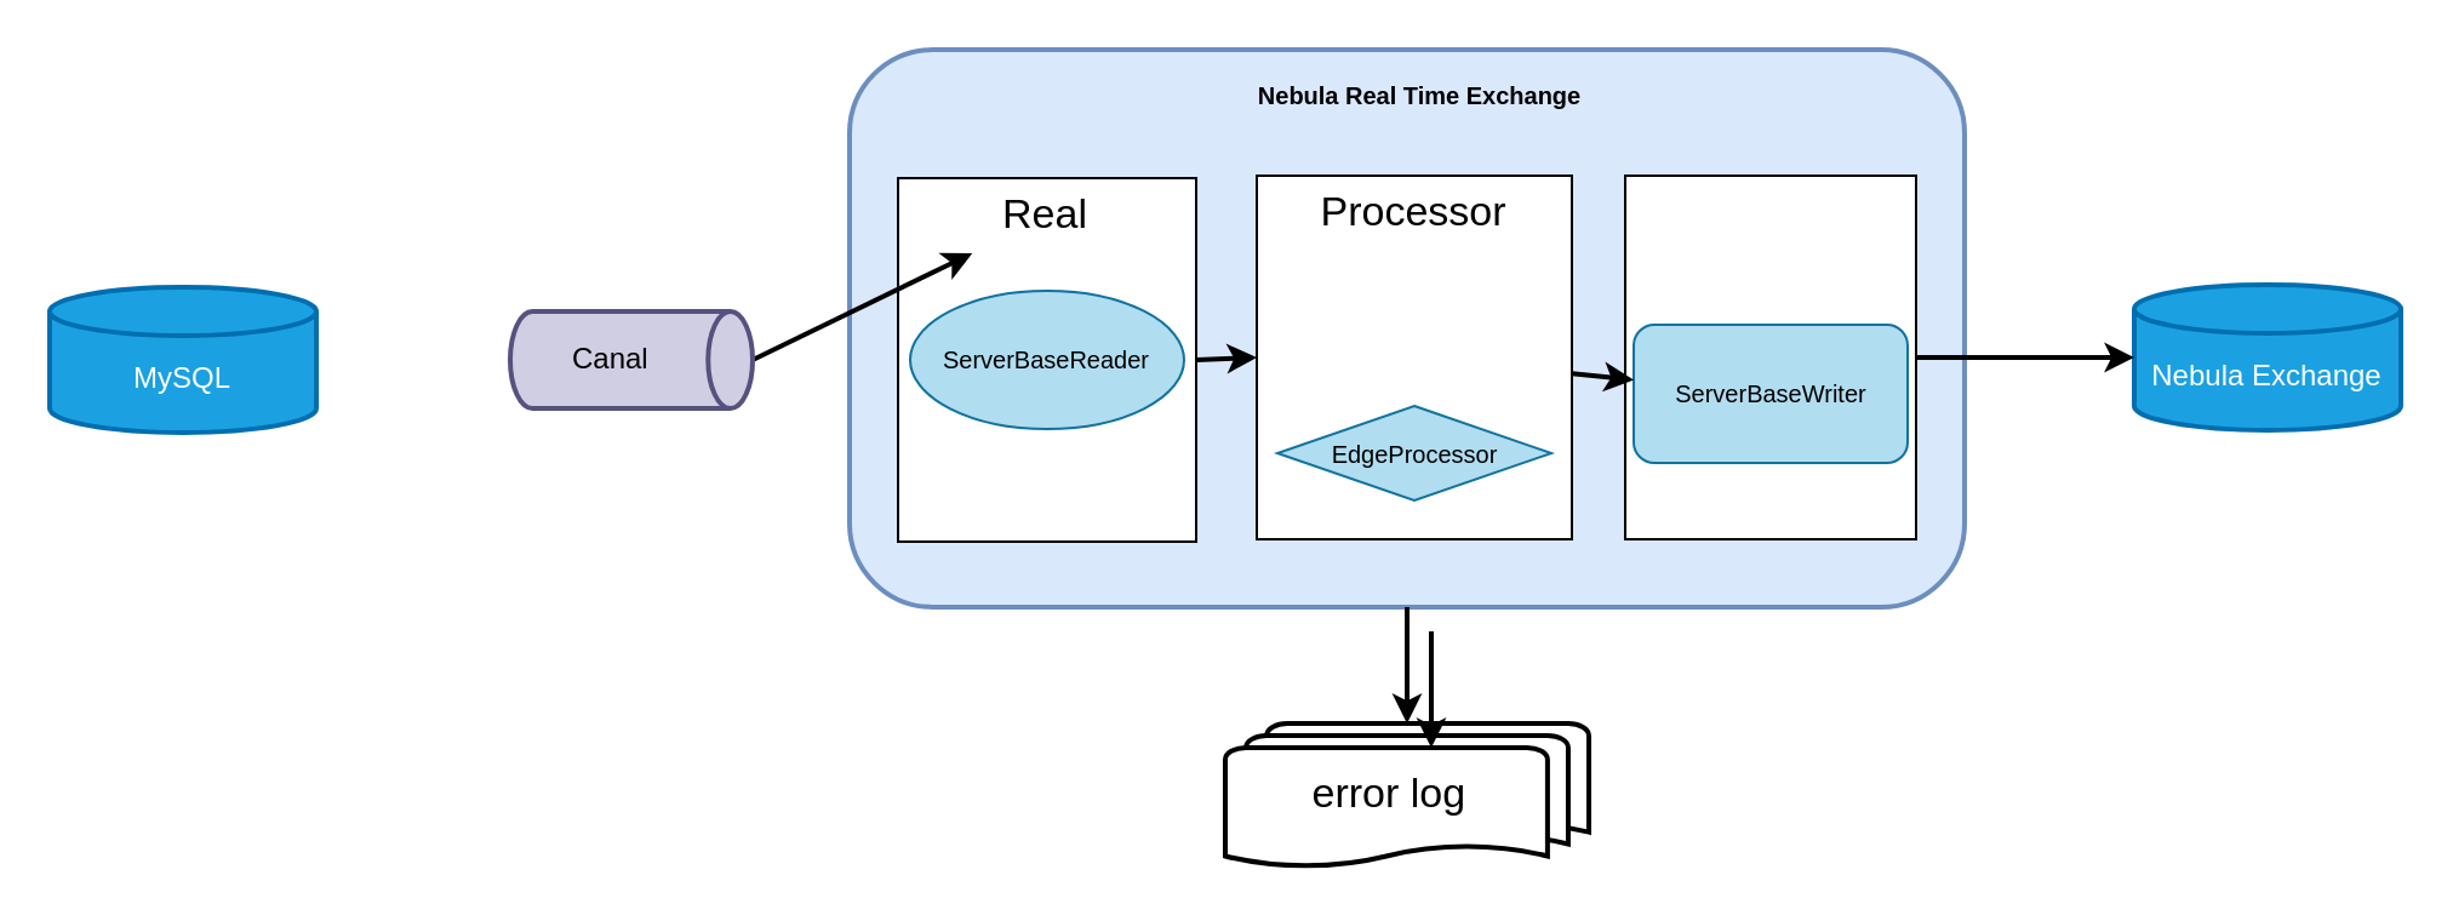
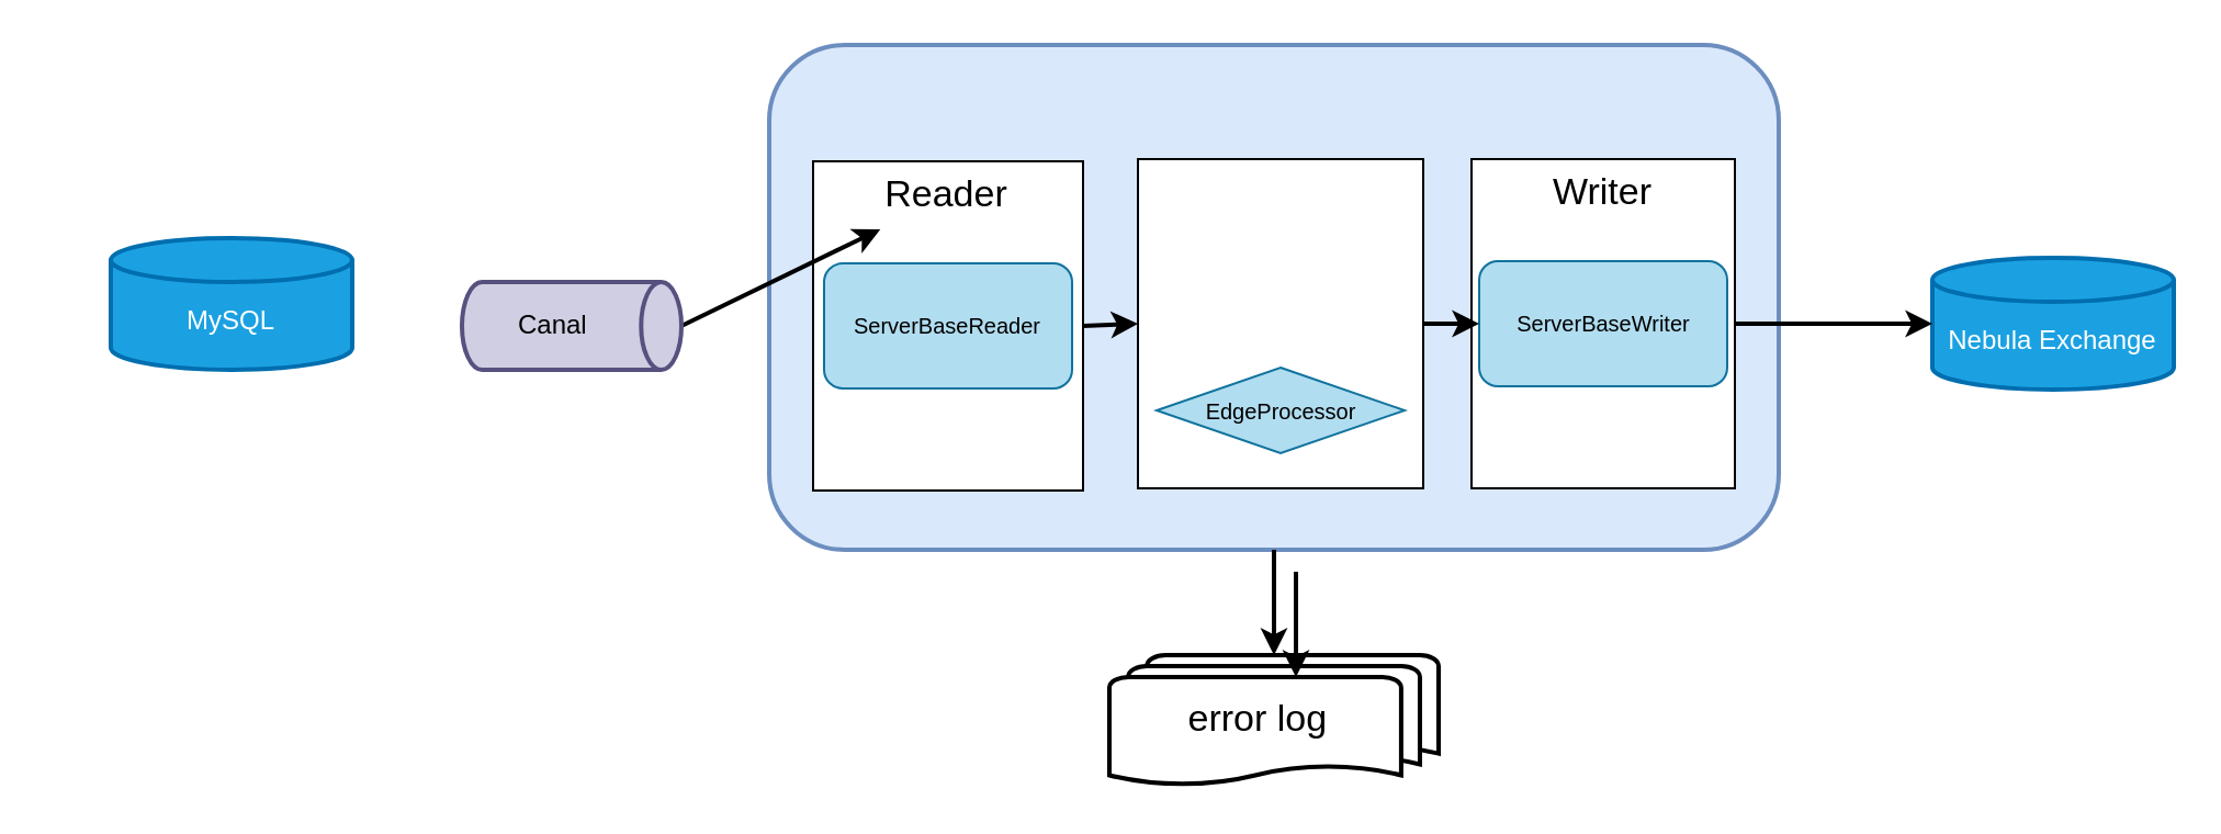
  <mxCell id="0" />
  <mxCell id="1" parent="0" />
  <mxCell id="2" value="" style="group" vertex="1" connectable="0" parent="1"><mxGeometry x="350" y="20" width="470" height="230" as="geometry" /></mxCell>
  <mxCell id="3" value="" style="rounded=1;whiteSpace=wrap;html=1;fillColor=#dae8fc;strokeWidth=2;strokeColor=#6c8ebf;" vertex="1" parent="2"><mxGeometry width="460" height="230" as="geometry" /></mxCell>
- <mxCell id="4" value="&lt;font style=&quot;font-size: 10px;&quot;&gt;Nebula Real Time Exchange&lt;/font&gt;" style="text;strokeColor=none;fillColor=none;html=1;fontSize=24;fontStyle=1;verticalAlign=middle;align=center;rounded=1;" vertex="1" parent="2"><mxGeometry x="125" width="220" height="30" as="geometry" /></mxCell>
  <mxCell id="5" value="" style="group" vertex="1" connectable="0" parent="2"><mxGeometry x="320" y="52" width="120" height="150" as="geometry" /></mxCell>
  <mxCell id="6" value="" style="group" vertex="1" connectable="0" parent="5"><mxGeometry width="120" height="150" as="geometry" /></mxCell>
  <mxCell id="7" value="" style="rounded=0;whiteSpace=wrap;html=1;fontSize=10;fillColor=#FFFFFF;" vertex="1" parent="6"><mxGeometry width="120" height="150" as="geometry" /></mxCell>
- <mxCell id="9" value="&lt;font style=&quot;font-size: 10px;&quot;&gt;ServerBaseWriter&lt;/font&gt;" style="rounded=1;whiteSpace=wrap;html=1;fontSize=10;strokeWidth=1;fillColor=#b1ddf0;strokeColor=#10739e;" vertex="1" parent="6"><mxGeometry x="3.5" y="61.5" width="113" height="57" as="geometry" /></mxCell>
+ <mxCell id="8" value="&lt;font style=&quot;font-size: 17px;&quot;&gt;Writer&lt;/font&gt;" style="rounded=0;whiteSpace=wrap;html=1;fontSize=10;fillColor=#FFFFFF;strokeWidth=0;strokeColor=none;" vertex="1" parent="6"><mxGeometry x="12" y="1" width="96" height="30" as="geometry" /></mxCell>
+ <mxCell id="9" value="&lt;font style=&quot;font-size: 10px;&quot;&gt;ServerBaseWriter&lt;/font&gt;" style="rounded=1;whiteSpace=wrap;html=1;fontSize=10;strokeWidth=1;fillColor=#b1ddf0;strokeColor=#10739e;" vertex="1" parent="6"><mxGeometry x="3.5" y="46.5" width="113" height="57" as="geometry" /></mxCell>
  <mxCell id="10" value="" style="group" vertex="1" connectable="0" parent="2"><mxGeometry x="168" y="52" width="130" height="150" as="geometry" /></mxCell>
  <mxCell id="11" value="" style="group" vertex="1" connectable="0" parent="10"><mxGeometry width="130" height="150" as="geometry" /></mxCell>
  <mxCell id="12" value="" style="rounded=0;whiteSpace=wrap;html=1;fontSize=10;fillColor=#FFFFFF;" vertex="1" parent="11"><mxGeometry width="130" height="150" as="geometry" /></mxCell>
- <mxCell id="13" value="&lt;font style=&quot;font-size: 17px;&quot;&gt;Processor&lt;/font&gt;" style="rounded=0;whiteSpace=wrap;html=1;fontSize=10;fillColor=#FFFFFF;strokeWidth=0;strokeColor=none;" vertex="1" parent="11"><mxGeometry x="13" y="1" width="104" height="30" as="geometry" /></mxCell>
  <mxCell id="14" value="&lt;font style=&quot;font-size: 10px;&quot;&gt;EdgeProcessor&lt;/font&gt;" style="rhombus;whiteSpace=wrap;html=1;fontSize=10;strokeWidth=1;fillColor=#b1ddf0;strokeColor=#10739e;" vertex="1" parent="11"><mxGeometry x="8.5" y="95" width="113" height="39" as="geometry" /></mxCell>
  <mxCell id="15" value="" style="group" vertex="1" connectable="0" parent="2"><mxGeometry x="20" y="53" width="123" height="150" as="geometry" /></mxCell>
  <mxCell id="16" value="" style="group" vertex="1" connectable="0" parent="15"><mxGeometry width="123" height="150" as="geometry" /></mxCell>
  <mxCell id="17" value="" style="rounded=0;whiteSpace=wrap;html=1;fontSize=10;fillColor=#FFFFFF;" vertex="1" parent="16"><mxGeometry width="123.0" height="150" as="geometry" /></mxCell>
- <mxCell id="18" value="&lt;font style=&quot;font-size: 17px;&quot;&gt;Real&lt;/font&gt;" style="rounded=0;whiteSpace=wrap;html=1;fontSize=10;fillColor=#FFFFFF;strokeWidth=0;strokeColor=none;" vertex="1" parent="16"><mxGeometry x="12.3" y="1" width="98.4" height="30" as="geometry" /></mxCell>
- <mxCell id="19" value="&lt;font style=&quot;font-size: 10px;&quot;&gt;ServerBaseReader&lt;/font&gt;" style="ellipse;whiteSpace=wrap;html=1;fontSize=10;strokeWidth=1;fillColor=#b1ddf0;strokeColor=#10739e;" vertex="1" parent="16"><mxGeometry x="5" y="46.5" width="113" height="57" as="geometry" /></mxCell>
+ <mxCell id="18" value="&lt;font style=&quot;font-size: 17px;&quot;&gt;Reader&lt;/font&gt;" style="rounded=0;whiteSpace=wrap;html=1;fontSize=10;fillColor=#FFFFFF;strokeWidth=0;strokeColor=none;" vertex="1" parent="16"><mxGeometry x="12.3" y="1" width="98.4" height="30" as="geometry" /></mxCell>
+ <mxCell id="19" value="&lt;font style=&quot;font-size: 10px;&quot;&gt;ServerBaseReader&lt;/font&gt;" style="rounded=1;whiteSpace=wrap;html=1;fontSize=10;strokeWidth=1;fillColor=#b1ddf0;strokeColor=#10739e;" vertex="1" parent="16"><mxGeometry x="5" y="46.5" width="113" height="57" as="geometry" /></mxCell>
  <mxCell id="20" value="" style="endArrow=classic;html=1;rounded=0;fontSize=17;strokeWidth=2;entryX=0;entryY=0.5;entryDx=0;entryDy=0;exitX=1;exitY=0.5;exitDx=0;exitDy=0;" edge="1" parent="2" source="17" target="12"><mxGeometry width="50" height="50" relative="1" as="geometry"><mxPoint x="150" y="127" as="sourcePoint" /><mxPoint x="70" y="65" as="targetPoint" /></mxGeometry></mxCell>
  <mxCell id="21" value="" style="edgeStyle=none;rounded=0;orthogonalLoop=1;jettySize=auto;html=1;fontSize=17;strokeWidth=2;" edge="1" parent="2" source="12" target="9"><mxGeometry relative="1" as="geometry" /></mxCell>
- <mxCell id="22" value="&lt;br&gt;MySQL" style="strokeWidth=2;html=1;shape=mxgraph.flowchart.database;whiteSpace=wrap;fillColor=#1ba1e2;fontColor=#ffffff;strokeColor=#006EAF;" vertex="1" parent="1"><mxGeometry x="20" y="118" width="110" height="60" as="geometry" /></mxCell>
+ <mxCell id="22" value="&lt;br&gt;MySQL" style="strokeWidth=2;html=1;shape=mxgraph.flowchart.database;whiteSpace=wrap;fillColor=#1ba1e2;fontColor=#ffffff;strokeColor=#006EAF;" vertex="1" parent="1"><mxGeometry x="50" y="108" width="110" height="60" as="geometry" /></mxCell>
  <mxCell id="23" style="rounded=0;orthogonalLoop=1;jettySize=auto;html=1;exitX=1;exitY=0.5;exitDx=0;exitDy=0;exitPerimeter=0;fontSize=17;strokeWidth=2;" edge="1" parent="1" source="24" target="18"><mxGeometry relative="1" as="geometry" /></mxCell>
  <mxCell id="24" value="Canal&amp;nbsp; &amp;nbsp; &amp;nbsp;" style="strokeWidth=2;html=1;shape=mxgraph.flowchart.direct_data;whiteSpace=wrap;fillColor=#d0cee2;strokeColor=#56517e;" vertex="1" parent="1"><mxGeometry x="210" y="128" width="100" height="40" as="geometry" /></mxCell>
  <mxCell id="25" value="&lt;br&gt;Nebula Exchange" style="strokeWidth=2;html=1;shape=mxgraph.flowchart.database;whiteSpace=wrap;fillColor=#1ba1e2;fontColor=#ffffff;strokeColor=#006EAF;" vertex="1" parent="1"><mxGeometry x="880" y="117" width="110" height="60" as="geometry" /></mxCell>
  <mxCell id="26" value="" style="edgeStyle=none;rounded=0;orthogonalLoop=1;jettySize=auto;html=1;fontSize=17;strokeWidth=2;" edge="1" parent="1" source="7" target="25"><mxGeometry relative="1" as="geometry" /></mxCell>
  <mxCell id="27" value="error log&amp;nbsp; &amp;nbsp;" style="strokeWidth=2;html=1;shape=mxgraph.flowchart.multi-document;whiteSpace=wrap;rounded=0;fontSize=17;" vertex="1" parent="1"><mxGeometry x="505" y="298" width="150" height="60" as="geometry" /></mxCell>
  <mxCell id="28" value="" style="edgeStyle=none;rounded=0;orthogonalLoop=1;jettySize=auto;html=1;fontSize=17;strokeWidth=2;" edge="1" parent="1" source="3" target="27"><mxGeometry relative="1" as="geometry" /></mxCell>
  <mxCell id="29" value="" style="edgeStyle=none;rounded=0;orthogonalLoop=1;jettySize=auto;html=1;fontSize=17;strokeWidth=2;" edge="1" parent="1"><mxGeometry relative="1" as="geometry"><mxPoint x="590" y="260" as="sourcePoint" /><mxPoint x="590" y="308" as="targetPoint" /></mxGeometry></mxCell>
